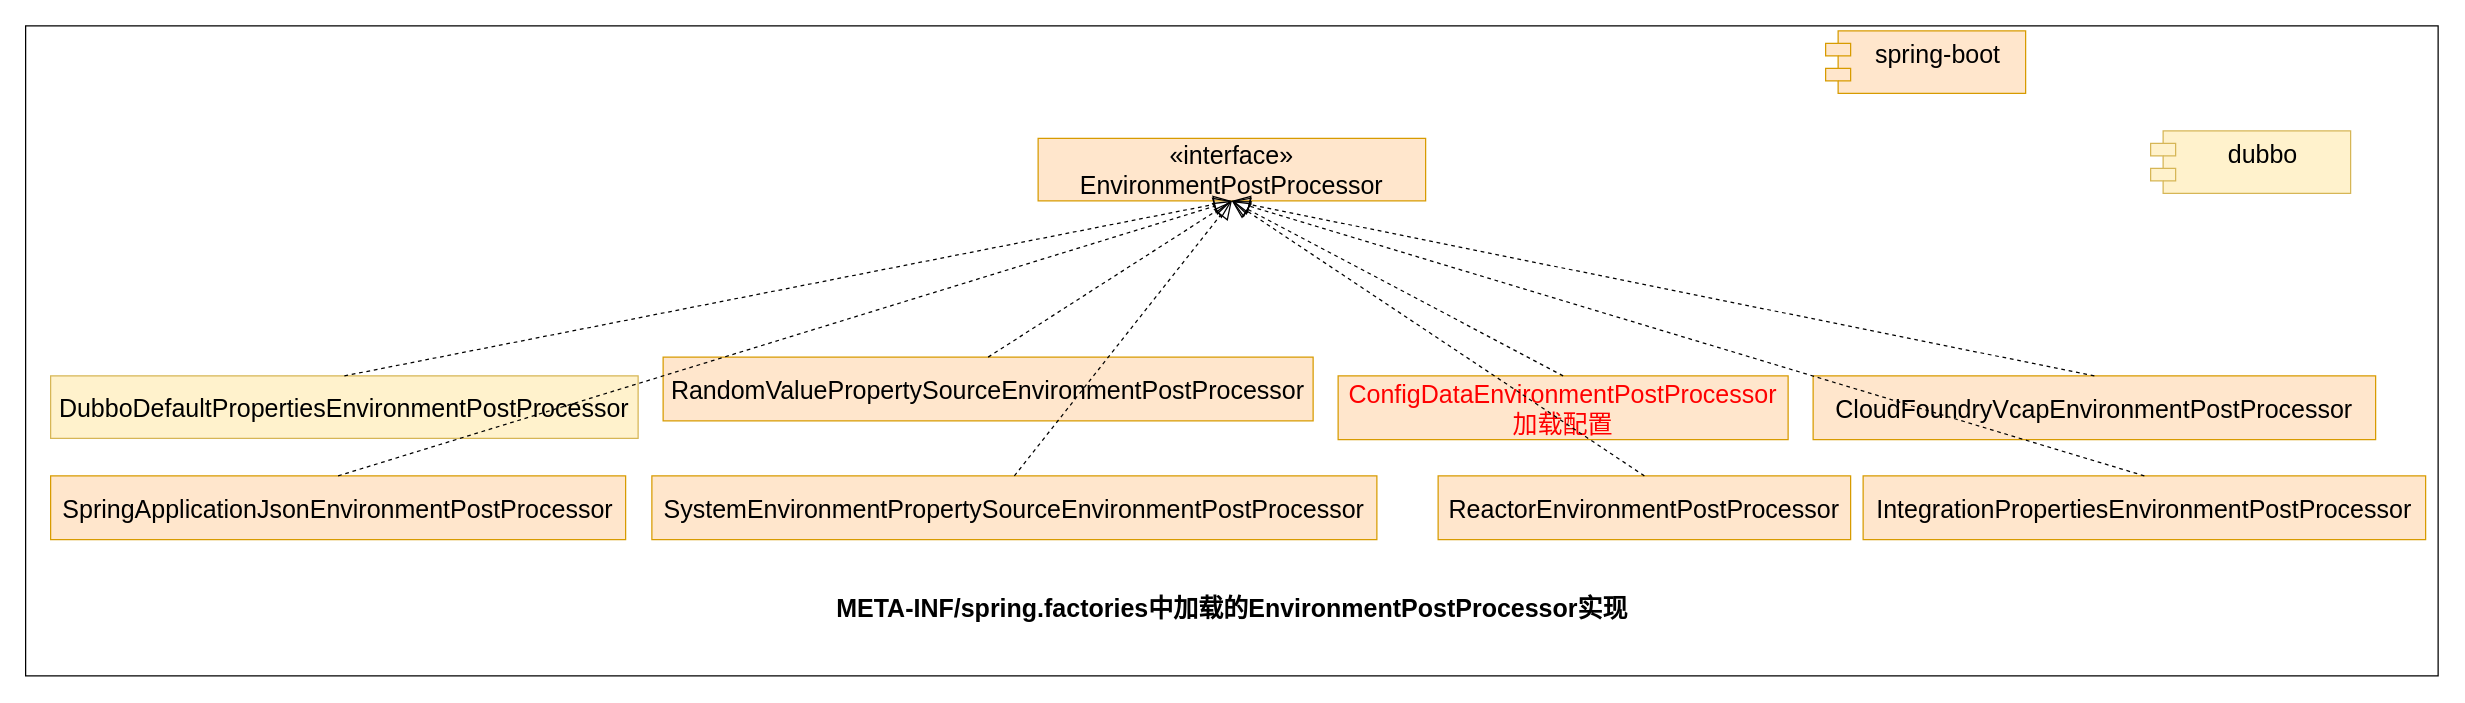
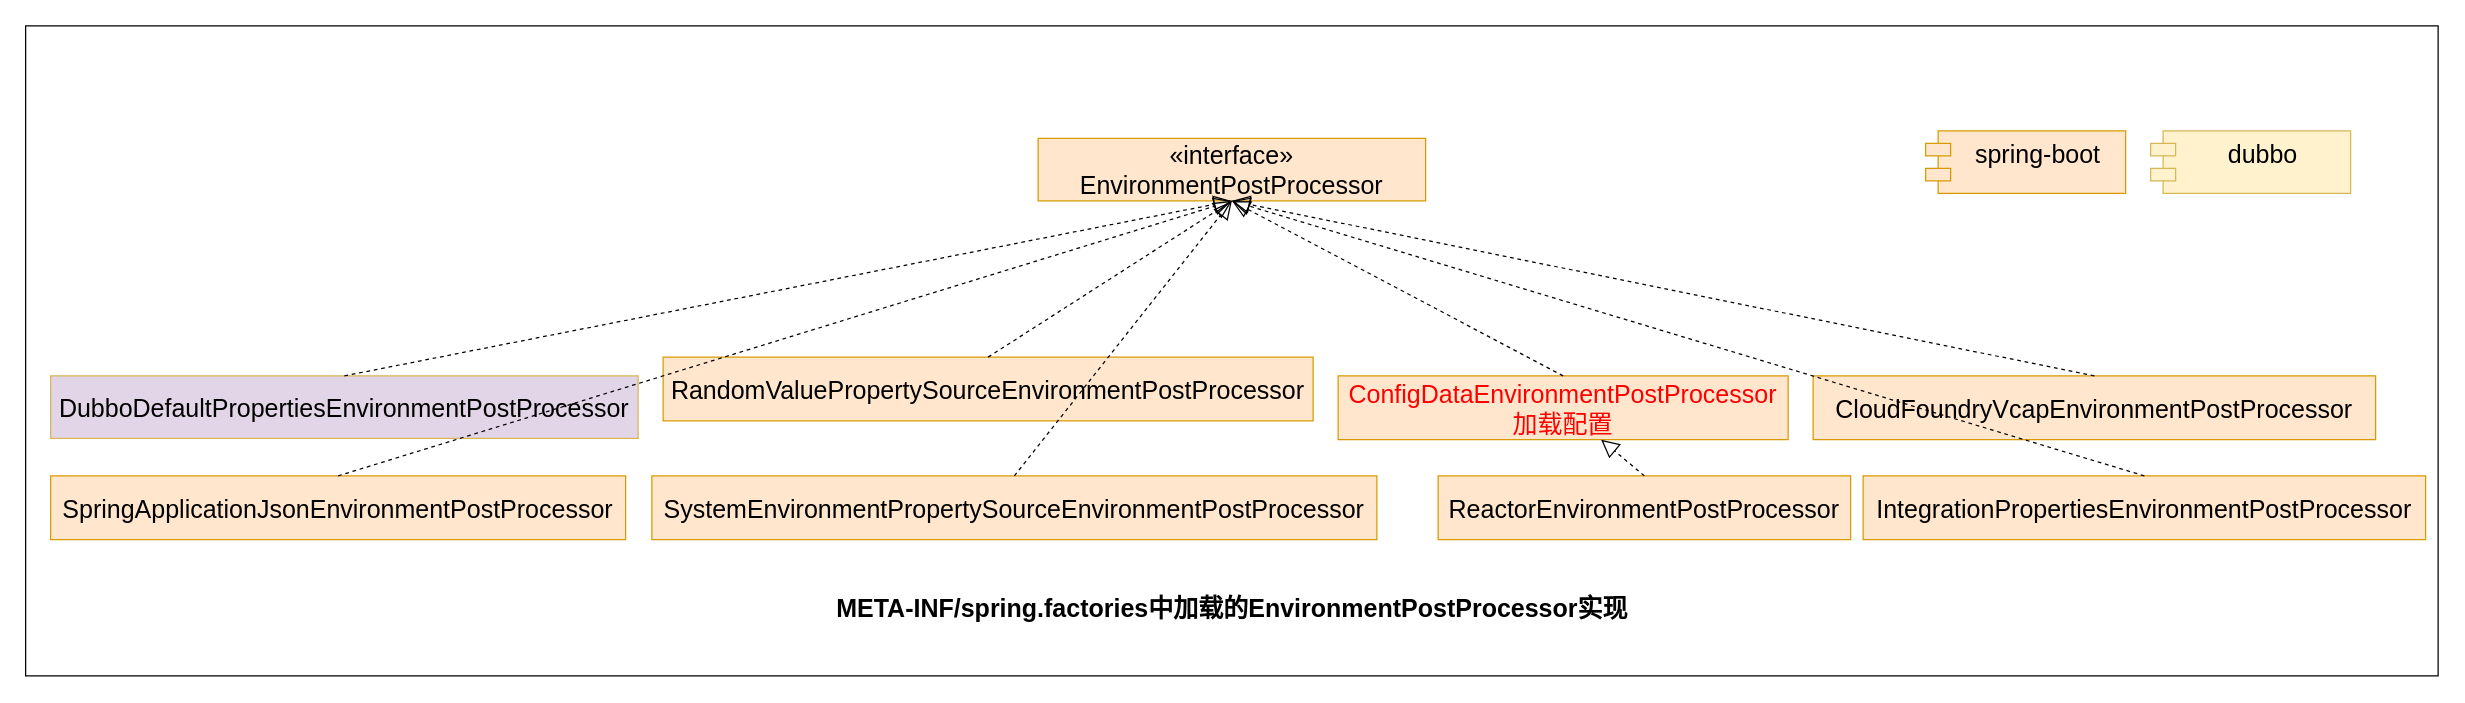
  <mxCell id="0" />
  <mxCell id="1" parent="0" />
  <mxCell id="2" value="" style="rounded=0;whiteSpace=wrap;html=1;" parent="1" vertex="1"><mxGeometry x="20" y="20" width="1930" height="520" as="geometry" /></mxCell>
  <mxCell id="3" value="&lt;div&gt;RandomValuePropertySourceEnvironmentPostProcessor&lt;/div&gt;" style="html=1;whiteSpace=wrap;fontSize=20;verticalAlign=middle;align=center;fillColor=#ffe6cc;strokeColor=#d79b00;" parent="1" vertex="1"><mxGeometry x="530" y="285" width="520" height="51" as="geometry" /></mxCell>
- <mxCell id="4" value="DubboDefaultPropertiesEnvironmentPostProcessor" style="html=1;whiteSpace=wrap;fontSize=20;fillColor=#fff2cc;strokeColor=#d6b656;" parent="1" vertex="1"><mxGeometry x="40" y="300" width="470" height="50" as="geometry" /></mxCell>
+ <mxCell id="4" value="DubboDefaultPropertiesEnvironmentPostProcessor" style="html=1;whiteSpace=wrap;fontSize=20;fillColor=#e1d5e7;strokeColor=#d6b656;" parent="1" vertex="1"><mxGeometry x="40" y="300" width="470" height="50" as="geometry" /></mxCell>
  <mxCell id="5" value="«interface»&lt;br&gt;EnvironmentPostProcessor" style="html=1;whiteSpace=wrap;fontSize=20;fontStyle=0;fillColor=#ffe6cc;strokeColor=#d79b00;" parent="1" vertex="1"><mxGeometry x="830" y="110" width="310" height="50" as="geometry" /></mxCell>
- <mxCell id="6" value="spring-boot&lt;div&gt;&lt;div&gt;&lt;br&gt;&lt;/div&gt;&lt;/div&gt;" style="shape=module;align=left;spacingLeft=20;align=center;verticalAlign=top;whiteSpace=wrap;html=1;fontSize=20;fillColor=#ffe6cc;strokeColor=#d79b00;" parent="1" vertex="1"><mxGeometry x="1460" y="24" width="160" height="50" as="geometry" /></mxCell>
+ <mxCell id="6" value="spring-boot&lt;div&gt;&lt;div&gt;&lt;br&gt;&lt;/div&gt;&lt;/div&gt;" style="shape=module;align=left;spacingLeft=20;align=center;verticalAlign=top;whiteSpace=wrap;html=1;fontSize=20;fillColor=#ffe6cc;strokeColor=#d79b00;" parent="1" vertex="1"><mxGeometry x="1540" y="104" width="160" height="50" as="geometry" /></mxCell>
  <mxCell id="7" value="&lt;div&gt;dubbo&lt;/div&gt;" style="shape=module;align=left;spacingLeft=20;align=center;verticalAlign=top;whiteSpace=wrap;html=1;fontSize=20;fillColor=#fff2cc;strokeColor=#d6b656;" parent="1" vertex="1"><mxGeometry x="1720" y="104" width="160" height="50" as="geometry" /></mxCell>
  <mxCell id="8" value="&lt;div&gt;SystemEnvironmentPropertySourceEnvironmentPostProcessor&lt;/div&gt;" style="html=1;whiteSpace=wrap;fontSize=20;verticalAlign=middle;align=center;fillColor=#ffe6cc;strokeColor=#d79b00;" parent="1" vertex="1"><mxGeometry x="521" y="380" width="580" height="51" as="geometry" /></mxCell>
  <mxCell id="9" value="&lt;div&gt;SpringApplicationJsonEnvironmentPostProcessor&lt;/div&gt;" style="html=1;whiteSpace=wrap;fontSize=20;verticalAlign=middle;align=center;fillColor=#ffe6cc;strokeColor=#d79b00;" parent="1" vertex="1"><mxGeometry x="40" y="380" width="460" height="51" as="geometry" /></mxCell>
  <mxCell id="10" value="" style="endArrow=block;dashed=1;endFill=0;endSize=12;html=1;rounded=0;exitX=0.5;exitY=0;exitDx=0;exitDy=0;entryX=0.5;entryY=1;entryDx=0;entryDy=0;" parent="1" source="4" target="5" edge="1"><mxGeometry width="160" relative="1" as="geometry"><mxPoint x="490" y="210" as="sourcePoint" /><mxPoint x="650" y="210" as="targetPoint" /></mxGeometry></mxCell>
  <mxCell id="11" value="" style="endArrow=block;dashed=1;endFill=0;endSize=12;html=1;rounded=0;exitX=0.5;exitY=0;exitDx=0;exitDy=0;entryX=0.5;entryY=1;entryDx=0;entryDy=0;" parent="1" source="3" target="5" edge="1"><mxGeometry width="160" relative="1" as="geometry"><mxPoint x="810" y="260" as="sourcePoint" /><mxPoint x="1000" y="200" as="targetPoint" /></mxGeometry></mxCell>
  <mxCell id="12" value="" style="endArrow=block;dashed=1;endFill=0;endSize=12;html=1;rounded=0;exitX=0.5;exitY=0;exitDx=0;exitDy=0;entryX=0.5;entryY=1;entryDx=0;entryDy=0;" parent="1" source="9" target="5" edge="1"><mxGeometry width="160" relative="1" as="geometry"><mxPoint x="1090" y="250" as="sourcePoint" /><mxPoint x="1250" y="250" as="targetPoint" /></mxGeometry></mxCell>
  <mxCell id="13" value="" style="endArrow=block;dashed=1;endFill=0;endSize=12;html=1;rounded=0;exitX=0.5;exitY=0;exitDx=0;exitDy=0;entryX=0.5;entryY=1;entryDx=0;entryDy=0;" parent="1" source="8" target="5" edge="1"><mxGeometry width="160" relative="1" as="geometry"><mxPoint x="1160" y="230" as="sourcePoint" /><mxPoint x="1320" y="230" as="targetPoint" /></mxGeometry></mxCell>
  <mxCell id="14" value="&lt;div&gt;&lt;font style=&quot;color: rgb(255, 0, 0);&quot;&gt;ConfigDataEnvironmentPostProcessor加载配置&lt;/font&gt;&lt;/div&gt;" style="html=1;whiteSpace=wrap;fontSize=20;verticalAlign=middle;align=center;fillColor=#ffe6cc;strokeColor=#d79b00;" parent="1" vertex="1"><mxGeometry x="1070" y="300" width="360" height="51" as="geometry" /></mxCell>
  <mxCell id="15" value="" style="endArrow=block;dashed=1;endFill=0;endSize=12;html=1;rounded=0;exitX=0.5;exitY=0;exitDx=0;exitDy=0;entryX=0.5;entryY=1;entryDx=0;entryDy=0;" parent="1" source="14" target="5" edge="1"><mxGeometry width="160" relative="1" as="geometry"><mxPoint x="1390" y="290" as="sourcePoint" /><mxPoint x="1550" y="290" as="targetPoint" /></mxGeometry></mxCell>
  <mxCell id="16" value="&lt;div&gt;CloudFoundryVcapEnvironmentPostProcessor&lt;/div&gt;" style="html=1;whiteSpace=wrap;fontSize=20;verticalAlign=middle;align=center;fillColor=#ffe6cc;strokeColor=#d79b00;" parent="1" vertex="1"><mxGeometry x="1450" y="300" width="450" height="51" as="geometry" /></mxCell>
  <mxCell id="17" value="" style="endArrow=block;dashed=1;endFill=0;endSize=12;html=1;rounded=0;exitX=0.5;exitY=0;exitDx=0;exitDy=0;entryX=0.5;entryY=1;entryDx=0;entryDy=0;" parent="1" source="16" target="5" edge="1"><mxGeometry width="160" relative="1" as="geometry"><mxPoint x="1300" y="210" as="sourcePoint" /><mxPoint x="1460" y="210" as="targetPoint" /></mxGeometry></mxCell>
  <mxCell id="18" value="&lt;div&gt;ReactorEnvironmentPostProcessor&lt;/div&gt;" style="html=1;whiteSpace=wrap;fontSize=20;verticalAlign=middle;align=center;fillColor=#ffe6cc;strokeColor=#d79b00;" parent="1" vertex="1"><mxGeometry x="1150" y="380" width="330" height="51" as="geometry" /></mxCell>
- <mxCell id="19" value="" style="endArrow=block;dashed=1;endFill=0;endSize=12;html=1;rounded=0;exitX=0.5;exitY=0;exitDx=0;exitDy=0;entryX=0.5;entryY=1;entryDx=0;entryDy=0;" parent="1" source="18" target="5" edge="1"><mxGeometry width="160" relative="1" as="geometry"><mxPoint x="1280" y="490" as="sourcePoint" /><mxPoint x="1440" y="490" as="targetPoint" /></mxGeometry></mxCell>
+ <mxCell id="19" value="" style="endArrow=block;dashed=1;endFill=0;endSize=12;html=1;rounded=0;exitX=0.5;exitY=0;exitDx=0;exitDy=0;" parent="1" source="18" target="14" edge="1"><mxGeometry width="160" relative="1" as="geometry"><mxPoint x="1280" y="490" as="sourcePoint" /><mxPoint x="1440" y="490" as="targetPoint" /></mxGeometry></mxCell>
  <mxCell id="20" value="&lt;div&gt;IntegrationPropertiesEnvironmentPostProcessor&lt;/div&gt;" style="html=1;whiteSpace=wrap;fontSize=20;verticalAlign=middle;align=center;fillColor=#ffe6cc;strokeColor=#d79b00;" parent="1" vertex="1"><mxGeometry x="1490" y="380" width="450" height="51" as="geometry" /></mxCell>
  <mxCell id="21" value="" style="endArrow=block;dashed=1;endFill=0;endSize=12;html=1;rounded=0;exitX=0.5;exitY=0;exitDx=0;exitDy=0;entryX=0.5;entryY=1;entryDx=0;entryDy=0;" parent="1" source="20" target="5" edge="1"><mxGeometry width="160" relative="1" as="geometry"><mxPoint x="1630" y="530" as="sourcePoint" /><mxPoint x="1790" y="530" as="targetPoint" /></mxGeometry></mxCell>
  <mxCell id="22" value="META-INF/spring.factories中加载的&lt;span style=&quot;&quot;&gt;EnvironmentPostProcessor&lt;/span&gt;实现" style="text;html=1;align=center;verticalAlign=middle;whiteSpace=wrap;rounded=0;fontSize=20;fontStyle=1" parent="1" vertex="1"><mxGeometry x="613.75" y="470" width="742.5" height="30" as="geometry" /></mxCell>
